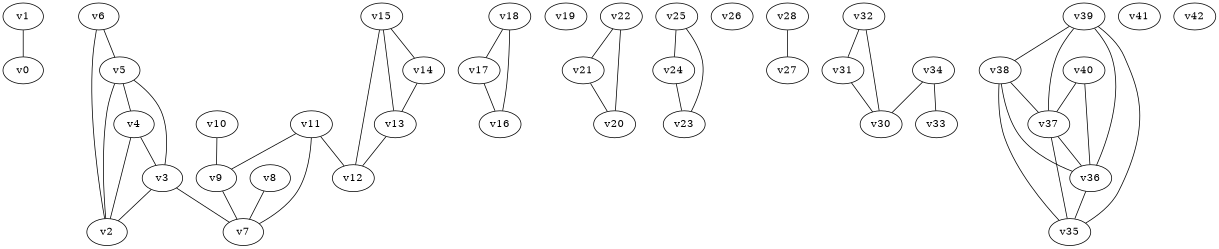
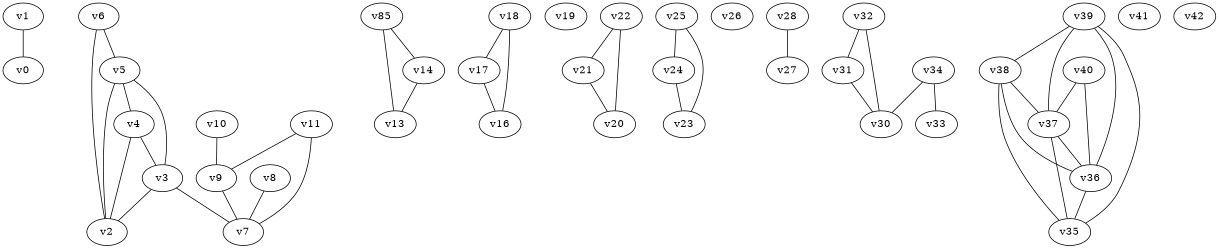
  graph {
    v1
    v0
    v3
    v2
    v7
    v4
    v5
    v6
    v8
    v9
    v10
    v11
-   v12
    v13
    v14
-   v15
+   v15 [label=v85]
    v17
    v16
    v18
    v19
    v21
    v20
    v22
    v24
    v23
    v25
    v26
    v28
    v27
    v31
    v30
    v32
    v34
    v33
    v36
    v35
    v37
    v38
    v39
    v40
    v41
    v42
    v1 -- v0
    v3 -- v2
    v3 -- v7
    v4 -- v3
    v4 -- v2
    v5 -- v3
    v5 -- v2
    v5 -- v4
    v6 -- v2
    v6 -- v5
    v8 -- v7
    v9 -- v7
    v10 -- v9
    v11 -- v7
    v11 -- v9
-   v11 -- v12
-   v13 -- v12
    v14 -- v13
-   v15 -- v12
    v15 -- v13
    v15 -- v14
    v17 -- v16
    v18 -- v17
    v18 -- v16
    v21 -- v20
    v22 -- v21
    v22 -- v20
    v24 -- v23
    v25 -- v24
    v25 -- v23
    v28 -- v27
    v31 -- v30
    v32 -- v31
    v32 -- v30
    v34 -- v30
    v34 -- v33
    v36 -- v35
    v37 -- v36
    v37 -- v35
    v38 -- v36
    v38 -- v35
    v38 -- v37
    v39 -- v36
    v39 -- v35
    v39 -- v37
    v39 -- v38
    v40 -- v36
    v40 -- v37
  }
